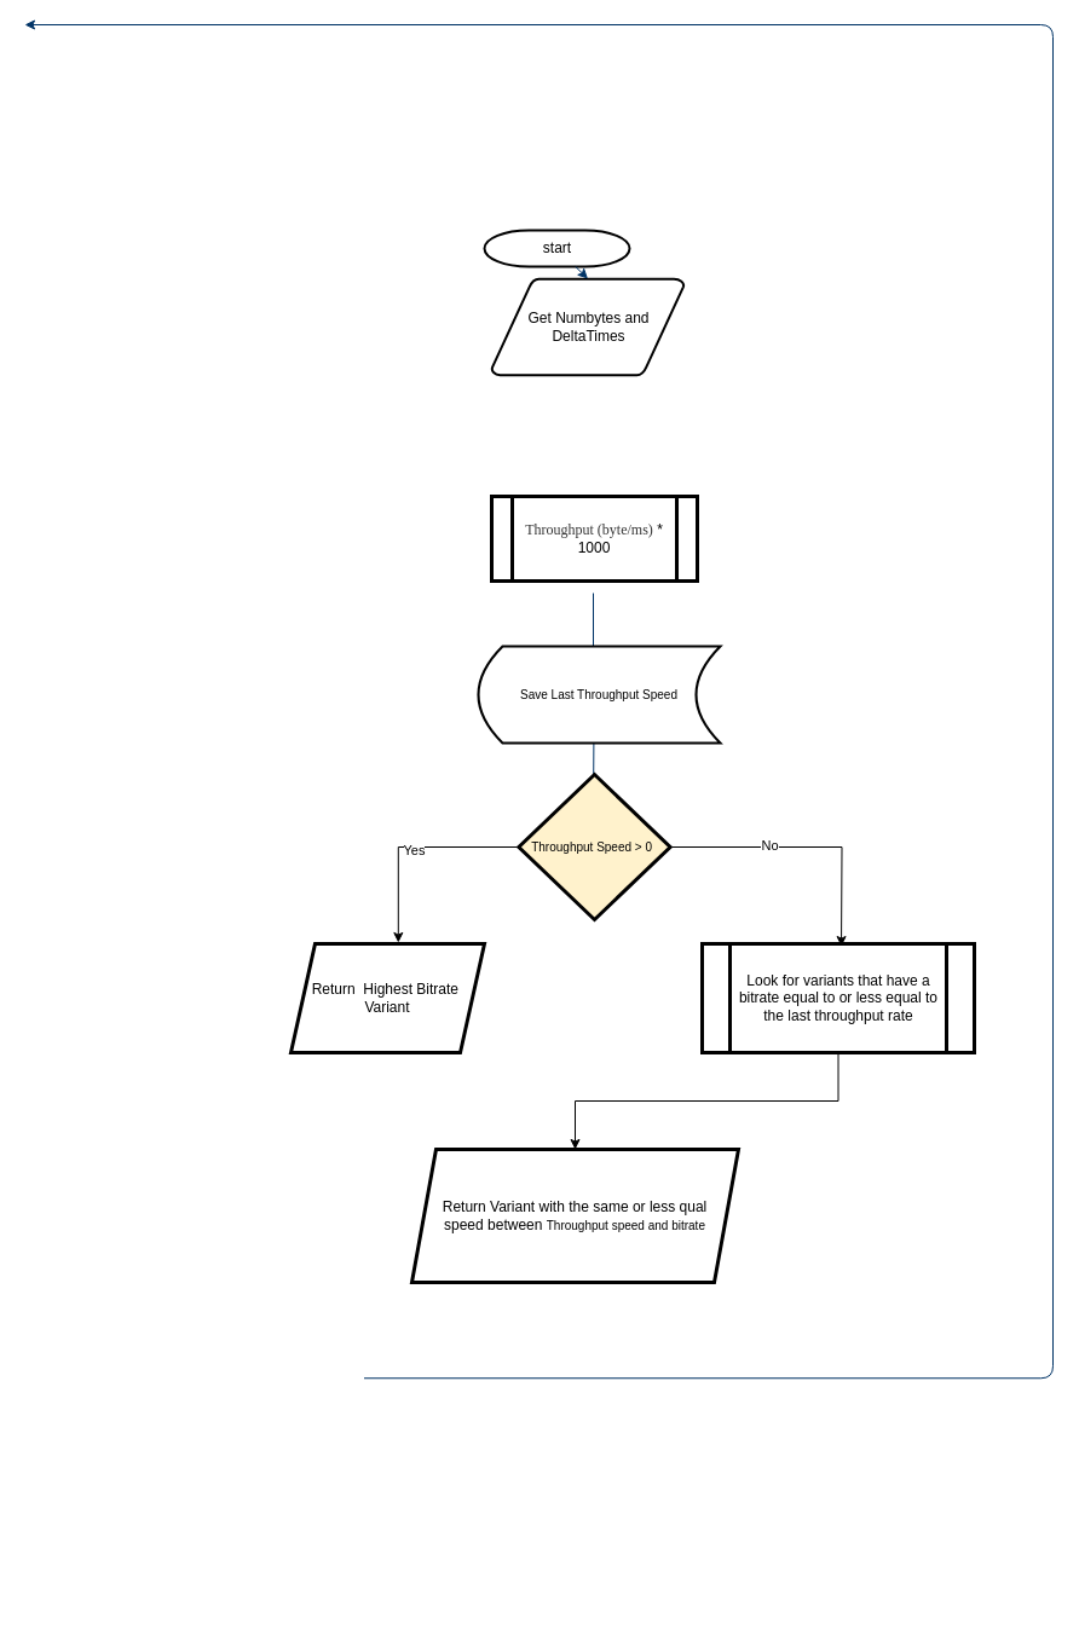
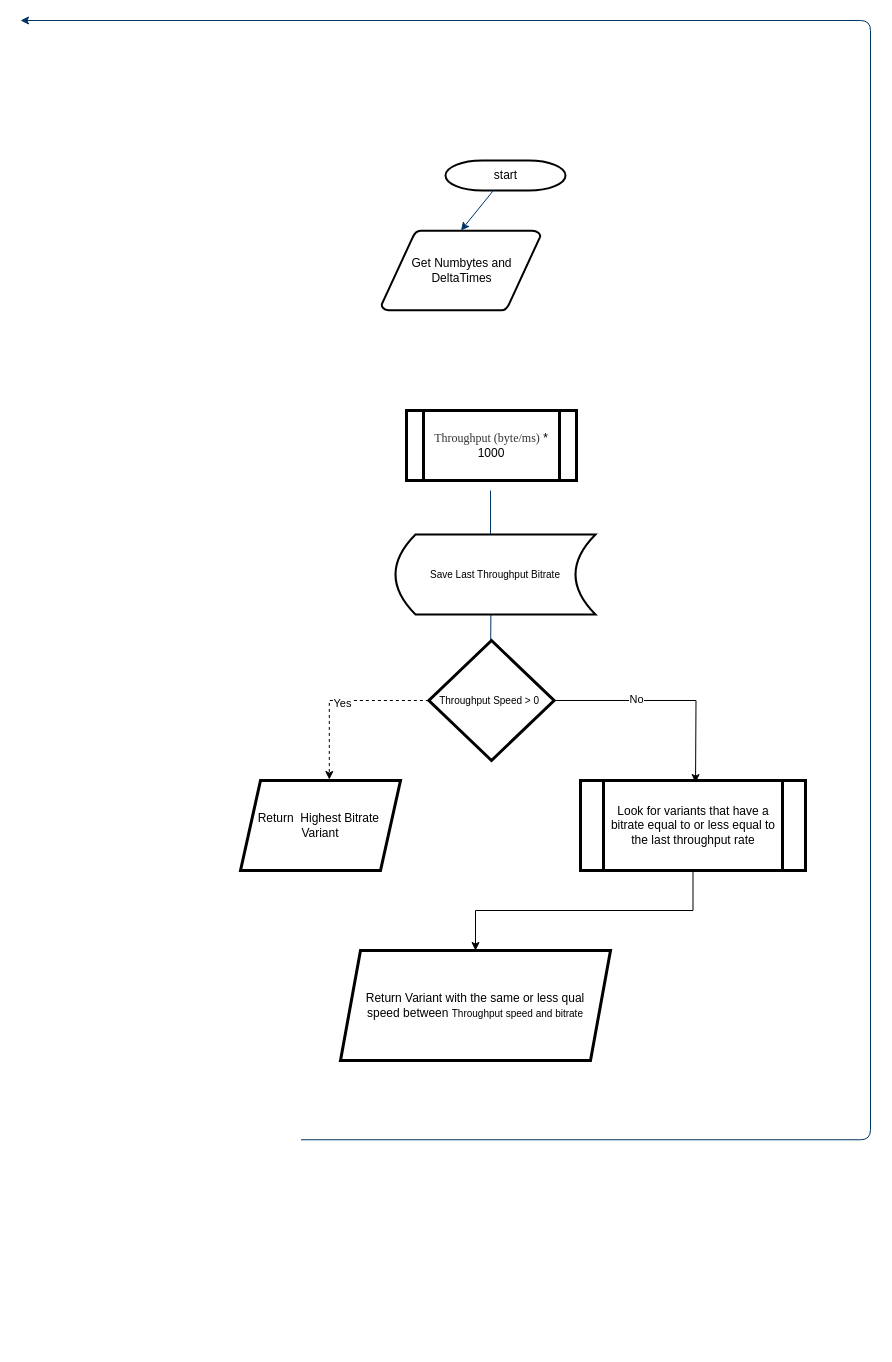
  <mxCell id="0" />
  <mxCell id="1" parent="0" />
- <mxCell id="2" value="start" style="shape=mxgraph.flowchart.terminator;strokeWidth=2;gradientColor=none;gradientDirection=north;fontStyle=0;html=1;" parent="1" vertex="1"><mxGeometry x="400" y="190" width="120" height="30" as="geometry" /></mxCell>
- <mxCell id="3" value="Get Numbytes and&lt;div&gt;DeltaTimes&lt;/div&gt;" style="shape=mxgraph.flowchart.data;strokeWidth=2;gradientColor=none;gradientDirection=north;fontStyle=0;html=1;" parent="1" vertex="1"><mxGeometry x="406" y="230" width="159" height="80" as="geometry" /></mxCell>
+ <mxCell id="2" value="start" style="shape=mxgraph.flowchart.terminator;strokeWidth=2;gradientColor=none;gradientDirection=north;fontStyle=0;html=1;" parent="1" vertex="1"><mxGeometry x="445" y="160" width="120" height="30" as="geometry" /></mxCell>
+ <mxCell id="3" value="Get Numbytes and&lt;div&gt;DeltaTimes&lt;/div&gt;" style="shape=mxgraph.flowchart.data;strokeWidth=2;gradientColor=none;gradientDirection=north;fontStyle=0;html=1;" parent="1" vertex="1"><mxGeometry x="381" y="230" width="159" height="80" as="geometry" /></mxCell>
  <mxCell id="4" style="fontStyle=1;strokeColor=#003366;strokeWidth=1;html=1;entryX=0.5;entryY=0;entryDx=0;entryDy=0;entryPerimeter=0;" parent="1" source="2" target="3" edge="1"><mxGeometry relative="1" as="geometry"><mxPoint x="490" y="220" as="targetPoint" /></mxGeometry></mxCell>
  <mxCell id="5" style="fontStyle=1;strokeColor=#003366;strokeWidth=1;html=1;" parent="1" source="10" edge="1"><mxGeometry relative="1" as="geometry"><mxPoint x="490" y="410" as="targetPoint" /></mxGeometry></mxCell>
  <mxCell id="6" style="entryX=0.5;entryY=0;entryPerimeter=0;fontStyle=1;strokeColor=#003366;strokeWidth=1;html=1;" parent="1" edge="1"><mxGeometry relative="1" as="geometry"><mxPoint x="490" y="490" as="sourcePoint" /><mxPoint x="490" y="550" as="targetPoint" /></mxGeometry></mxCell>
  <mxCell id="7" value="yes" style="text;fontStyle=0;html=1;strokeColor=none;gradientColor=none;fillColor=none;strokeWidth=2;" parent="1" vertex="1"><mxGeometry x="540" y="550" width="40" height="26" as="geometry" /></mxCell>
  <mxCell id="8" value="" style="edgeStyle=elbowEdgeStyle;elbow=horizontal;fontColor=#001933;fontStyle=1;strokeColor=#003366;strokeWidth=1;html=1;" parent="1" edge="1"><mxGeometry width="100" height="100" as="geometry"><mxPoint x="490.455" y="607" as="sourcePoint" /><mxPoint x="490.455" y="670" as="targetPoint" /></mxGeometry></mxCell>
  <mxCell id="9" value="" style="edgeStyle=elbowEdgeStyle;elbow=horizontal;exitX=1;exitY=0.5;exitPerimeter=0;entryX=0.905;entryY=0.5;entryPerimeter=0;fontStyle=1;strokeColor=#003366;strokeWidth=1;html=1;" parent="1" edge="1"><mxGeometry width="100" height="100" as="geometry"><mxPoint x="300.5" y="1139.25" as="sourcePoint" /><mxPoint x="20" as="targetPoint" y="20" /><Array as="points"><mxPoint x="870" y="1340" /></Array></mxGeometry></mxCell>
  <mxCell id="10" value="&lt;font style=&quot;font-size: 12px;&quot;&gt;&lt;span style=&quot;color: rgb(51, 51, 51); font-family: KaTeX_Main, &amp;quot;Times New Roman&amp;quot;, serif; text-wrap: nowrap; background-color: rgb(255, 255, 255);&quot;&gt;Throughput&amp;nbsp;(byte/ms)&lt;/span&gt;&amp;nbsp;* 1000&lt;/font&gt;" style="shape=process;whiteSpace=wrap;html=1;backgroundOutline=1;strokeWidth=3;" vertex="1" parent="1"><mxGeometry x="406" y="410" width="170" height="70" as="geometry" /></mxCell>
- <mxCell id="11" value="&lt;font style=&quot;font-size: 10px;&quot;&gt;Save Last Throughput Speed&lt;/font&gt;" style="shape=dataStorage;whiteSpace=wrap;html=1;fixedSize=1;fillStyle=solid;strokeWidth=2;" vertex="1" parent="1"><mxGeometry x="395" y="534" width="200" height="80" as="geometry" /></mxCell>
- <mxCell id="12" value="&lt;span style=&quot;font-size: 10px;&quot;&gt;Throughput Speed &amp;gt; 0&amp;nbsp;&lt;/span&gt;" style="rhombus;whiteSpace=wrap;html=1;strokeWidth=3;fillColor=#fff2cc;" vertex="1" parent="1"><mxGeometry x="428.37" y="640" width="125.25" height="120" as="geometry" /></mxCell>
+ <mxCell id="11" value="&lt;font style=&quot;font-size: 10px;&quot;&gt;Save Last Throughput Bitrate&lt;/font&gt;" style="shape=dataStorage;whiteSpace=wrap;html=1;fixedSize=1;fillStyle=solid;strokeWidth=2;" vertex="1" parent="1"><mxGeometry x="395" y="534" width="200" height="80" as="geometry" /></mxCell>
+ <mxCell id="12" value="&lt;span style=&quot;font-size: 10px;&quot;&gt;Throughput Speed &amp;gt; 0&amp;nbsp;&lt;/span&gt;" style="rhombus;whiteSpace=wrap;html=1;strokeWidth=3;" vertex="1" parent="1"><mxGeometry x="428.37" y="640" width="125.25" height="120" as="geometry" /></mxCell>
  <mxCell id="13" value="Return&amp;nbsp; Highest&lt;span style=&quot;background-color: initial;&quot;&gt;&amp;nbsp;Bitrate&amp;nbsp;&lt;/span&gt;&lt;br&gt;&lt;div&gt;Variant&lt;/div&gt;" style="shape=parallelogram;perimeter=parallelogramPerimeter;whiteSpace=wrap;html=1;fixedSize=1;strokeWidth=3;" vertex="1" parent="1"><mxGeometry x="240" y="780" width="160" height="90" as="geometry" /></mxCell>
- <mxCell id="14" style="edgeStyle=orthogonalEdgeStyle;rounded=0;orthogonalLoop=1;jettySize=auto;html=1;entryX=0.555;entryY=-0.011;entryDx=0;entryDy=0;entryPerimeter=0;" edge="1" parent="1" source="12" target="13"><mxGeometry relative="1" as="geometry" /></mxCell>
+ <mxCell id="14" style="edgeStyle=orthogonalEdgeStyle;rounded=0;orthogonalLoop=1;jettySize=auto;html=1;entryX=0.555;entryY=-0.011;entryDx=0;entryDy=0;entryPerimeter=0;dashed=1;" edge="1" parent="1" source="12" target="13"><mxGeometry relative="1" as="geometry" /></mxCell>
  <mxCell id="15" value="Yes" style="edgeLabel;html=1;align=center;verticalAlign=middle;resizable=0;points=[];" vertex="1" connectable="0" parent="14"><mxGeometry x="-0.021" y="2" relative="1" as="geometry"><mxPoint as="offset" /></mxGeometry></mxCell>
  <mxCell id="16" style="edgeStyle=orthogonalEdgeStyle;rounded=0;orthogonalLoop=1;jettySize=auto;html=1;exitX=1;exitY=0.5;exitDx=0;exitDy=0;entryX=0.594;entryY=0.023;entryDx=0;entryDy=0;entryPerimeter=0;" edge="1" parent="1" source="12"><mxGeometry relative="1" as="geometry"><mxPoint x="695.04" y="782.07" as="targetPoint" /></mxGeometry></mxCell>
  <mxCell id="17" value="No" style="edgeLabel;html=1;align=center;verticalAlign=middle;resizable=0;points=[];" vertex="1" connectable="0" parent="16"><mxGeometry x="-0.272" y="2" relative="1" as="geometry"><mxPoint as="offset" /></mxGeometry></mxCell>
  <mxCell id="18" style="edgeStyle=orthogonalEdgeStyle;rounded=0;orthogonalLoop=1;jettySize=auto;html=1;" edge="1" parent="1" source="19" target="20"><mxGeometry relative="1" as="geometry" /></mxCell>
  <mxCell id="19" value="Look for variants that have a bitrate equal to or less equal to the last throughput rate" style="shape=process;whiteSpace=wrap;html=1;backgroundOutline=1;strokeWidth=3;" vertex="1" parent="1"><mxGeometry x="580" y="780" width="225" height="90" as="geometry" /></mxCell>
  <mxCell id="20" value="Return Variant with the same or less qual&lt;div&gt;speed between&amp;nbsp;&lt;span style=&quot;font-size: 10px; background-color: initial;&quot;&gt;Throughput speed and bitrate&lt;/span&gt;&lt;/div&gt;" style="shape=parallelogram;perimeter=parallelogramPerimeter;whiteSpace=wrap;html=1;fixedSize=1;strokeWidth=3;" vertex="1" parent="1"><mxGeometry x="340" y="950" width="270" height="110" as="geometry" /></mxCell>
